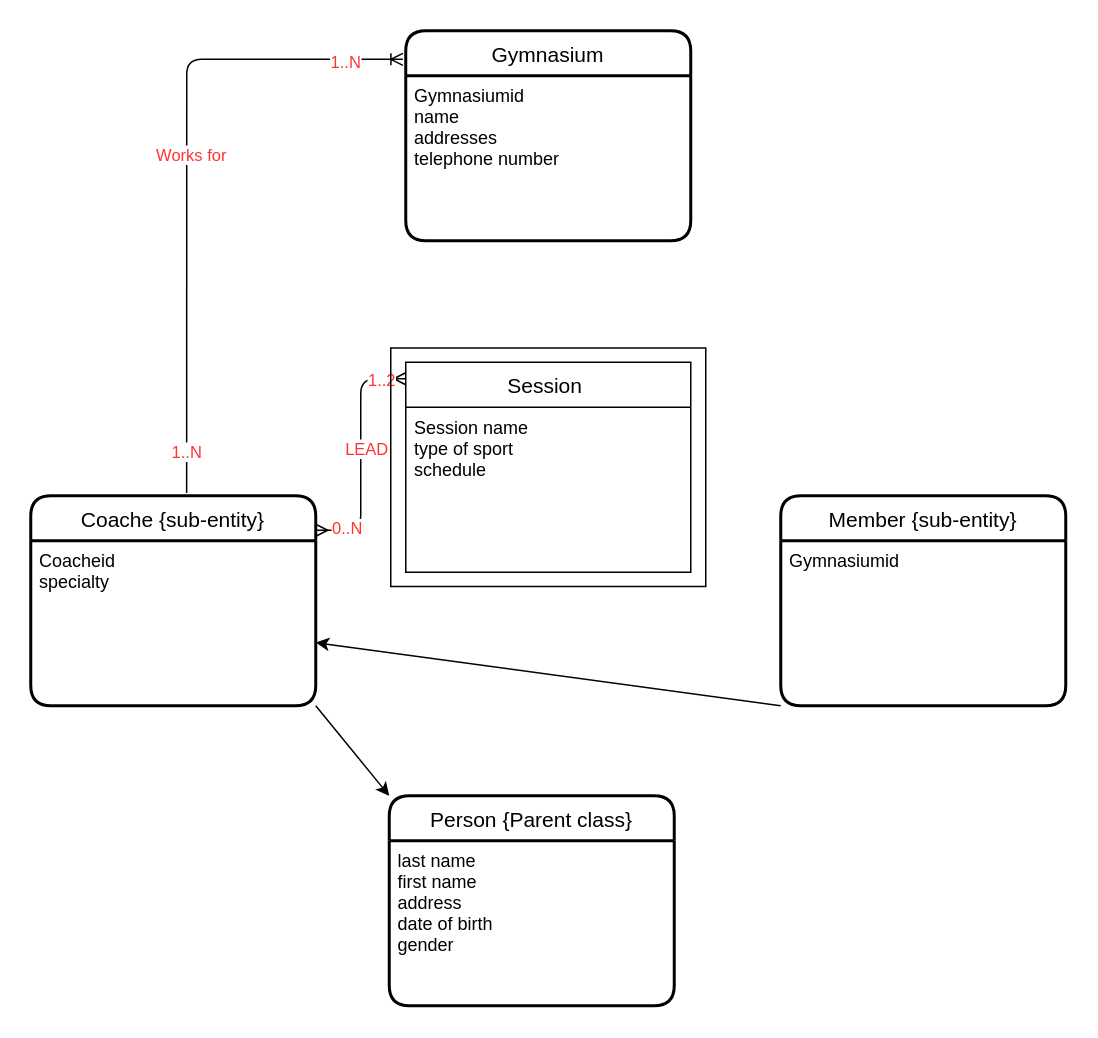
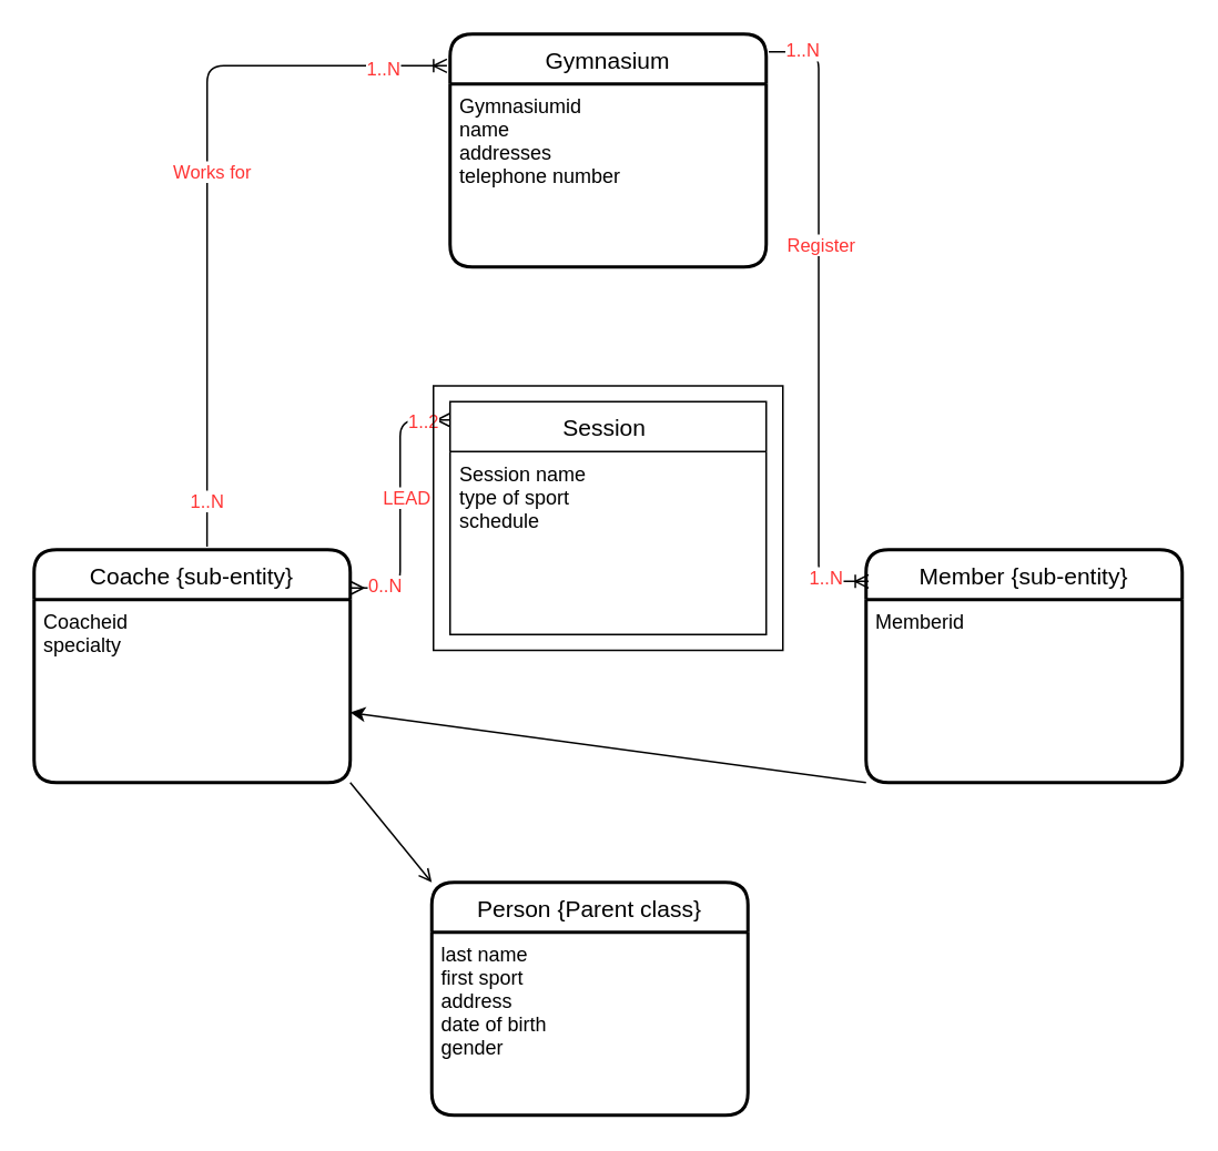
  <mxCell id="0" />
  <mxCell id="1" parent="0" />
  <mxCell id="2" value="Member {sub-entity}" style="swimlane;childLayout=stackLayout;horizontal=1;startSize=30;horizontalStack=0;rounded=1;fontSize=14;fontStyle=0;strokeWidth=2;resizeParent=0;resizeLast=1;shadow=0;dashed=0;align=center;" parent="1" vertex="1"><mxGeometry x="520" y="330" width="190" height="140" as="geometry"><mxRectangle x="160" y="60" width="80" height="30" as="alternateBounds" /></mxGeometry></mxCell>
- <mxCell id="3" value="Gymnasiumid&#10;&#10;" style="align=left;strokeColor=none;fillColor=none;spacingLeft=4;fontSize=12;verticalAlign=top;resizable=0;rotatable=0;part=1;" parent="2" vertex="1"><mxGeometry y="30" width="190" height="110" as="geometry" /></mxCell>
+ <mxCell id="3" value="Memberid&#10;&#10;" style="align=left;strokeColor=none;fillColor=none;spacingLeft=4;fontSize=12;verticalAlign=top;resizable=0;rotatable=0;part=1;" parent="2" vertex="1"><mxGeometry y="30" width="190" height="110" as="geometry" /></mxCell>
  <mxCell id="4" value="Gymnasium" style="swimlane;childLayout=stackLayout;horizontal=1;startSize=30;horizontalStack=0;rounded=1;fontSize=14;fontStyle=0;strokeWidth=2;resizeParent=0;resizeLast=1;shadow=0;dashed=0;align=center;" parent="1" vertex="1"><mxGeometry x="270" y="20" width="190" height="140" as="geometry" /></mxCell>
  <mxCell id="5" value="Gymnasiumid&#10;name&#10;addresses&#10;telephone number" style="align=left;strokeColor=none;fillColor=none;spacingLeft=4;fontSize=12;verticalAlign=top;resizable=0;rotatable=0;part=1;" parent="4" vertex="1"><mxGeometry y="30" width="190" height="110" as="geometry" /></mxCell>
  <mxCell id="6" value="Session " style="swimlane;childLayout=stackLayout;horizontal=1;startSize=30;horizontalStack=0;rounded=0;fontSize=14;fontStyle=0;strokeWidth=1;resizeParent=0;resizeLast=1;shadow=0;align=center;swimlaneFillColor=default;perimeterSpacing=0;sketch=0;glass=0;swimlaneLine=1;" parent="1" vertex="1"><mxGeometry x="270" y="241" width="190" height="140" as="geometry" /></mxCell>
  <mxCell id="7" value="Session name&#10;type of sport&#10;schedule &#10;" style="align=left;strokeColor=none;fillColor=none;spacingLeft=4;fontSize=12;verticalAlign=top;resizable=0;rotatable=0;part=1;" parent="6" vertex="1"><mxGeometry y="30" width="190" height="110" as="geometry" /></mxCell>
  <mxCell id="8" value="Coache {sub-entity}" style="swimlane;childLayout=stackLayout;horizontal=1;startSize=30;horizontalStack=0;rounded=1;fontSize=14;fontStyle=0;strokeWidth=2;resizeParent=0;resizeLast=1;shadow=0;dashed=0;align=center;" parent="1" vertex="1"><mxGeometry x="20" y="330" width="190" height="140" as="geometry" /></mxCell>
  <mxCell id="9" value="Coacheid&#10;specialty" style="align=left;strokeColor=none;fillColor=none;spacingLeft=4;fontSize=12;verticalAlign=top;resizable=0;rotatable=0;part=1;" parent="8" vertex="1"><mxGeometry y="30" width="190" height="110" as="geometry" /></mxCell>
  <mxCell id="10" value="Person {Parent class}" style="swimlane;childLayout=stackLayout;horizontal=1;startSize=30;horizontalStack=0;rounded=1;fontSize=14;fontStyle=0;strokeWidth=2;resizeParent=0;resizeLast=1;shadow=0;dashed=0;align=center;" parent="1" vertex="1"><mxGeometry x="259" y="530" width="190" height="140" as="geometry" /></mxCell>
- <mxCell id="11" value="last name&#10;first name&#10;address&#10;date of birth&#10;gender&#10;" style="align=left;strokeColor=none;fillColor=none;spacingLeft=4;fontSize=12;verticalAlign=top;resizable=0;rotatable=0;part=1;" parent="10" vertex="1"><mxGeometry y="30" width="190" height="110" as="geometry" /></mxCell>
- <mxCell id="12" value="" style="endArrow=classic;html=1;exitX=1;exitY=1;exitDx=0;exitDy=0;entryX=0;entryY=0;entryDx=0;entryDy=0;" parent="1" source="9" target="10" edge="1"><mxGeometry width="50" height="50" relative="1" as="geometry"><mxPoint x="350" y="500" as="sourcePoint" /><mxPoint x="310" y="520" as="targetPoint" /></mxGeometry></mxCell>
+ <mxCell id="11" value="last name&#10;first sport&#10;address&#10;date of birth&#10;gender&#10;" style="align=left;strokeColor=none;fillColor=none;spacingLeft=4;fontSize=12;verticalAlign=top;resizable=0;rotatable=0;part=1;" parent="10" vertex="1"><mxGeometry y="30" width="190" height="110" as="geometry" /></mxCell>
+ <mxCell id="12" value="" style="endArrow=open;html=1;exitX=1;exitY=1;exitDx=0;exitDy=0;entryX=0;entryY=0;entryDx=0;entryDy=0;" parent="1" source="9" target="10" edge="1"><mxGeometry width="50" height="50" relative="1" as="geometry"><mxPoint x="350" y="500" as="sourcePoint" /><mxPoint x="310" y="520" as="targetPoint" /></mxGeometry></mxCell>
  <mxCell id="13" value="" style="endArrow=classic;html=1;exitX=0;exitY=1;exitDx=0;exitDy=0;" parent="1" source="3" target="9" edge="1"><mxGeometry width="50" height="50" relative="1" as="geometry"><mxPoint x="350" y="500" as="sourcePoint" /><mxPoint x="400" y="450" as="targetPoint" /></mxGeometry></mxCell>
+ <mxCell id="14" value="" style="edgeStyle=entityRelationEdgeStyle;fontSize=12;html=1;endArrow=ERoneToMany;entryX=0.008;entryY=0.136;entryDx=0;entryDy=0;exitX=1.008;exitY=0.076;exitDx=0;exitDy=0;exitPerimeter=0;entryPerimeter=0;" parent="1" source="4" target="2" edge="1"><mxGeometry width="100" height="100" relative="1" as="geometry"><mxPoint x="461" y="372" as="sourcePoint" /><mxPoint x="520" y="443" as="targetPoint" /></mxGeometry></mxCell>
+ <mxCell id="15" value="Register" style="edgeLabel;html=1;align=center;verticalAlign=middle;resizable=0;points=[];fontColor=#FF3333;" parent="14" vertex="1" connectable="0"><mxGeometry x="-0.227" y="1" relative="1" as="geometry"><mxPoint as="offset" /></mxGeometry></mxCell>
+ <mxCell id="16" value="1..N" style="edgeLabel;html=1;align=center;verticalAlign=middle;resizable=0;points=[];fontColor=#FF3333;" parent="14" vertex="1" connectable="0"><mxGeometry x="-0.895" y="1" relative="1" as="geometry"><mxPoint as="offset" /></mxGeometry></mxCell>
+ <mxCell id="17" value="1..N" style="edgeLabel;html=1;align=center;verticalAlign=middle;resizable=0;points=[];fontColor=#FF3333;" parent="14" vertex="1" connectable="0"><mxGeometry x="0.861" y="3" relative="1" as="geometry"><mxPoint as="offset" /></mxGeometry></mxCell>
  <mxCell id="18" value="" style="edgeStyle=entityRelationEdgeStyle;fontSize=12;html=1;endArrow=ERmany;startArrow=ERmany;fontColor=#FF3333;" parent="1" edge="1"><mxGeometry width="100" height="100" relative="1" as="geometry"><mxPoint x="210" y="353" as="sourcePoint" /><mxPoint x="270" y="252" as="targetPoint" /></mxGeometry></mxCell>
  <mxCell id="19" value="LEAD" style="edgeLabel;html=1;align=center;verticalAlign=middle;resizable=0;points=[];fontColor=#FF3333;" parent="18" vertex="1" connectable="0"><mxGeometry x="0.058" y="-3" relative="1" as="geometry"><mxPoint as="offset" /></mxGeometry></mxCell>
  <mxCell id="20" value="0..N" style="edgeLabel;html=1;align=center;verticalAlign=middle;resizable=0;points=[];fontColor=#FF3333;" parent="18" vertex="1" connectable="0"><mxGeometry x="-0.77" y="2" relative="1" as="geometry"><mxPoint x="1" as="offset" /></mxGeometry></mxCell>
  <mxCell id="21" value="1..2" style="edgeLabel;html=1;align=center;verticalAlign=middle;resizable=0;points=[];fontColor=#FF3333;" parent="18" vertex="1" connectable="0"><mxGeometry x="0.795" relative="1" as="geometry"><mxPoint as="offset" /></mxGeometry></mxCell>
  <mxCell id="22" value="" style="edgeStyle=elbowEdgeStyle;fontSize=12;html=1;endArrow=ERoneToMany;fontColor=#FF3333;exitX=0.547;exitY=-0.013;exitDx=0;exitDy=0;exitPerimeter=0;entryX=-0.01;entryY=0.136;entryDx=0;entryDy=0;entryPerimeter=0;" parent="1" source="8" target="4" edge="1"><mxGeometry width="100" height="100" relative="1" as="geometry"><mxPoint x="90" y="290" as="sourcePoint" /><mxPoint x="240" y="90" as="targetPoint" /><Array as="points"><mxPoint x="124" y="270" /><mxPoint x="180" y="230" /></Array></mxGeometry></mxCell>
  <mxCell id="23" value="Works for" style="edgeLabel;html=1;align=center;verticalAlign=middle;resizable=0;points=[];fontColor=#FF3333;" parent="22" vertex="1" connectable="0"><mxGeometry x="0.042" y="-2" relative="1" as="geometry"><mxPoint as="offset" /></mxGeometry></mxCell>
  <mxCell id="24" value="1..N" style="edgeLabel;html=1;align=center;verticalAlign=middle;resizable=0;points=[];fontColor=#FF3333;" parent="22" vertex="1" connectable="0"><mxGeometry x="0.825" y="-1" relative="1" as="geometry"><mxPoint as="offset" /></mxGeometry></mxCell>
  <mxCell id="25" value="1..N" style="edgeLabel;html=1;align=center;verticalAlign=middle;resizable=0;points=[];fontColor=#FF3333;" parent="22" vertex="1" connectable="0"><mxGeometry x="-0.58" y="1" relative="1" as="geometry"><mxPoint y="63" as="offset" /></mxGeometry></mxCell>
  <mxCell id="26" value="" style="rounded=0;whiteSpace=wrap;html=1;shadow=0;glass=0;sketch=0;fontColor=#FF3333;strokeWidth=1;fillColor=none;" parent="1" vertex="1"><mxGeometry x="260" y="231.5" width="210" height="159" as="geometry" /></mxCell>
